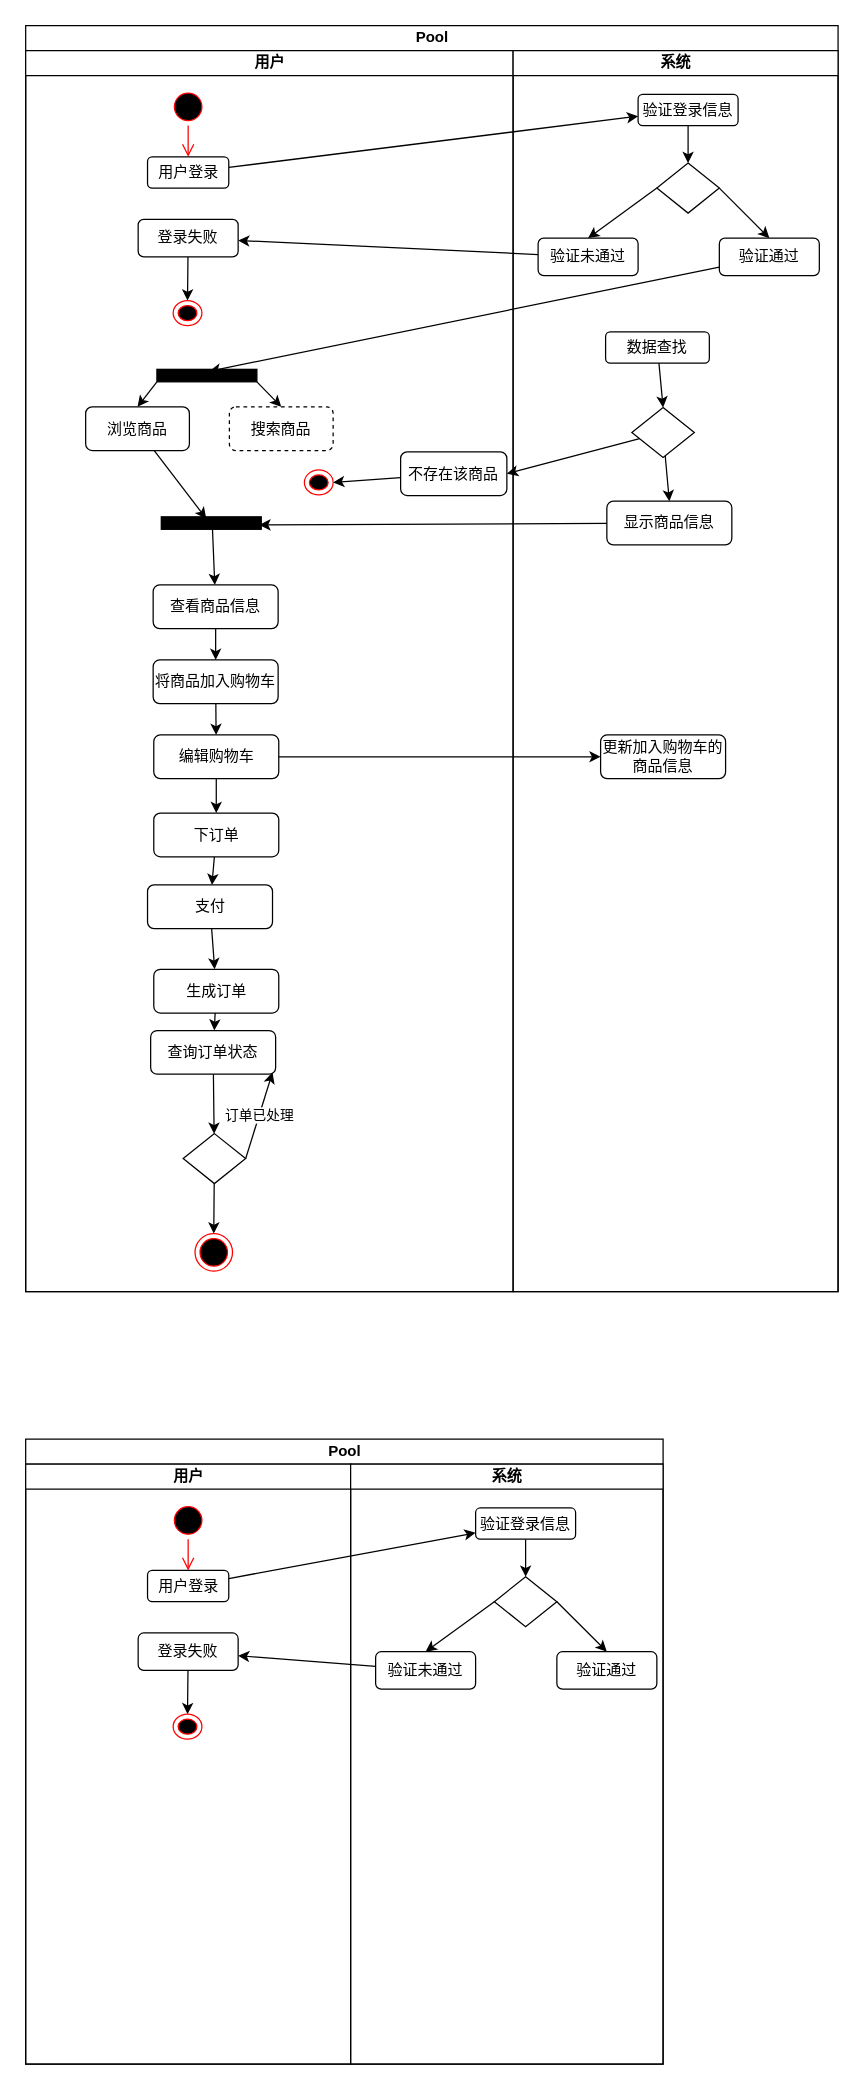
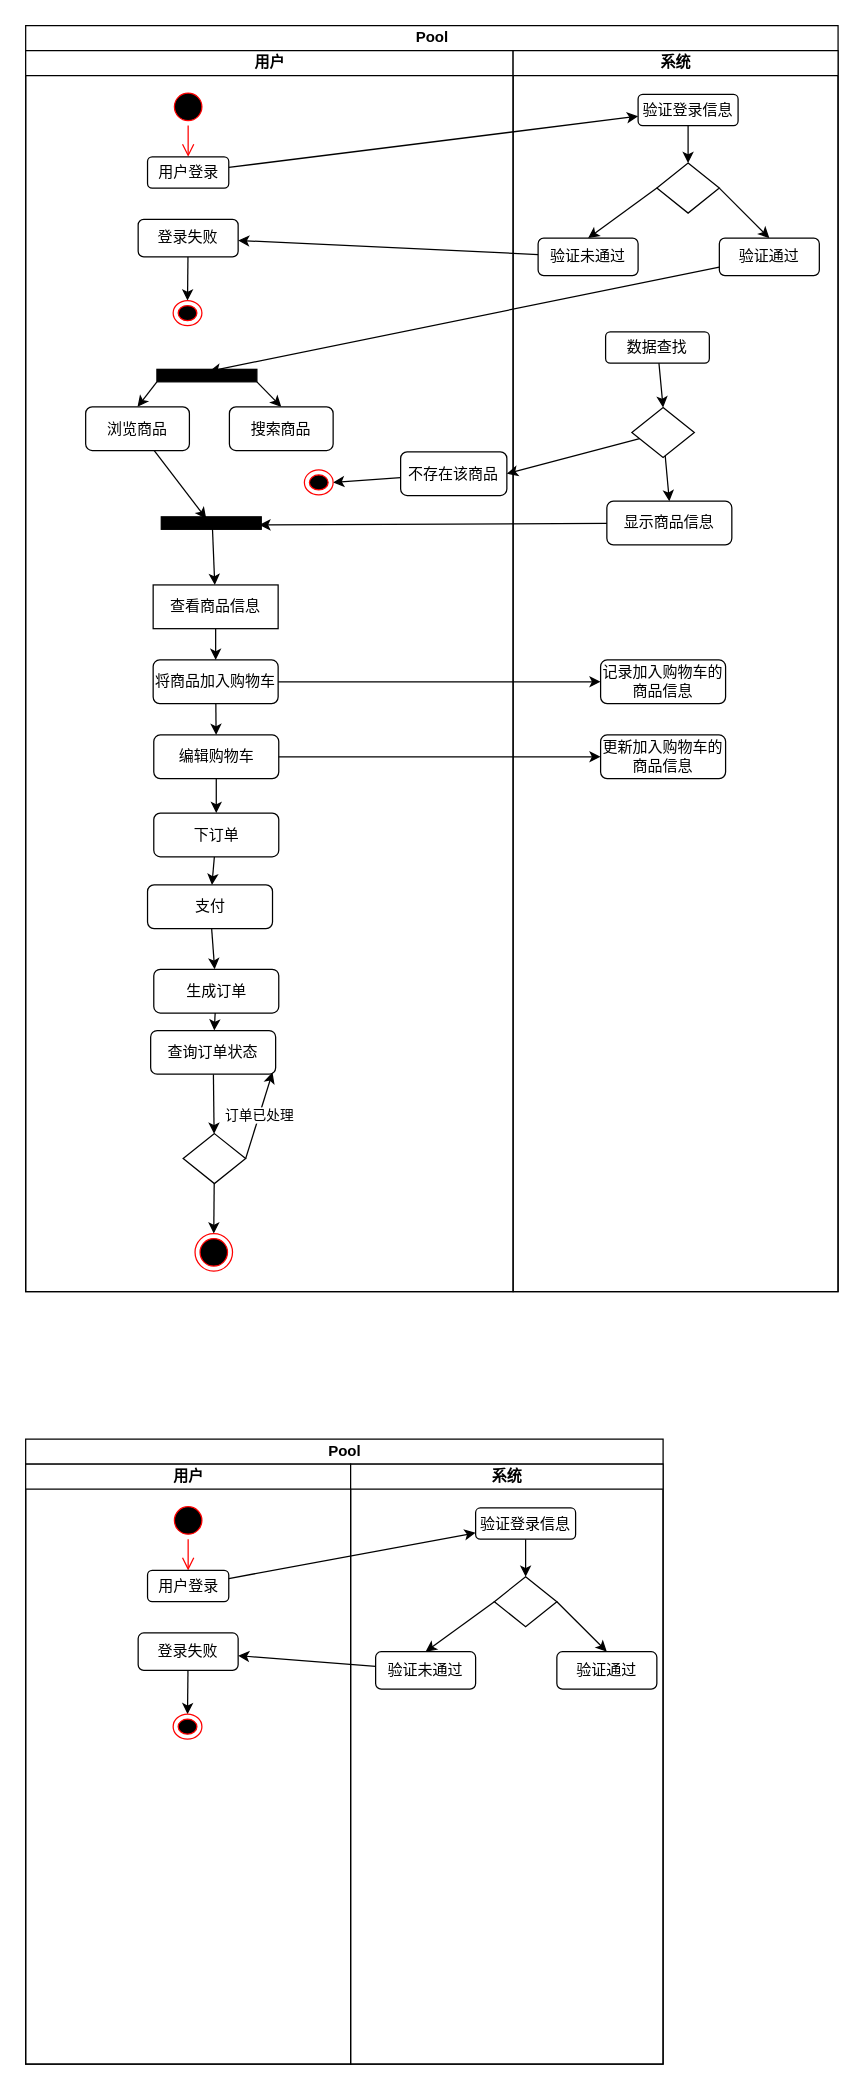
  <mxCell id="0" />
  <mxCell id="1" parent="0" />
  <mxCell id="2" value="Pool" style="swimlane;html=1;childLayout=stackLayout;resizeParent=1;resizeParentMax=0;startSize=20;" parent="1" vertex="1"><mxGeometry x="20" y="20" width="650" height="1013" as="geometry" /></mxCell>
  <mxCell id="3" value="" style="edgeStyle=none;rounded=0;orthogonalLoop=1;jettySize=auto;html=1;" parent="2" source="7" target="42" edge="1"><mxGeometry relative="1" as="geometry" /></mxCell>
  <mxCell id="4" value="用户" style="swimlane;html=1;startSize=20;" parent="2" vertex="1"><mxGeometry y="20" width="390" height="993" as="geometry" /></mxCell>
  <mxCell id="5" value="" style="ellipse;html=1;shape=startState;fillColor=#000000;strokeColor=#ff0000;" parent="4" vertex="1"><mxGeometry x="115" y="30" width="30" height="30" as="geometry" /></mxCell>
  <mxCell id="6" value="" style="html=1;verticalAlign=bottom;endArrow=open;endSize=8;strokeColor=#ff0000;entryX=0.5;entryY=0;entryDx=0;entryDy=0;" parent="4" source="5" target="7" edge="1"><mxGeometry relative="1" as="geometry"><mxPoint x="130" y="120" as="targetPoint" /></mxGeometry></mxCell>
  <mxCell id="7" value="用户登录" style="rounded=1;whiteSpace=wrap;html=1;" parent="4" vertex="1"><mxGeometry x="97.5" y="85" width="65" height="25" as="geometry" /></mxCell>
  <mxCell id="8" style="edgeStyle=none;rounded=0;orthogonalLoop=1;jettySize=auto;html=1;entryX=0.5;entryY=0;entryDx=0;entryDy=0;" parent="4" source="9" target="10" edge="1"><mxGeometry relative="1" as="geometry" /></mxCell>
  <mxCell id="9" value="登录失败" style="rounded=1;whiteSpace=wrap;html=1;" parent="4" vertex="1"><mxGeometry x="90" y="135" width="80" height="30" as="geometry" /></mxCell>
  <mxCell id="10" value="" style="ellipse;html=1;shape=endState;fillColor=#000000;strokeColor=#ff0000;" parent="4" vertex="1"><mxGeometry x="118" y="200" width="23" height="20" as="geometry" /></mxCell>
  <mxCell id="11" value="" style="edgeStyle=none;rounded=0;orthogonalLoop=1;jettySize=auto;html=1;exitX=0.95;exitY=0.488;exitDx=0;exitDy=0;exitPerimeter=0;" parent="4" source="36" target="13" edge="1"><mxGeometry relative="1" as="geometry"><mxPoint x="152.365" y="397.5" as="sourcePoint" /></mxGeometry></mxCell>
  <mxCell id="12" value="" style="edgeStyle=none;rounded=0;orthogonalLoop=1;jettySize=auto;html=1;" parent="4" source="13" target="15" edge="1"><mxGeometry relative="1" as="geometry" /></mxCell>
- <mxCell id="13" value="查看商品信息" style="rounded=1;whiteSpace=wrap;html=1;" parent="4" vertex="1"><mxGeometry x="102" y="427.5" width="100" height="35" as="geometry" /></mxCell>
+ <mxCell id="13" value="查看商品信息" style="whiteSpace=wrap;html=1;rounded=0;" parent="4" vertex="1"><mxGeometry x="102" y="427.5" width="100" height="35" as="geometry" /></mxCell>
  <mxCell id="14" value="" style="edgeStyle=none;rounded=0;orthogonalLoop=1;jettySize=auto;html=1;" parent="4" source="15" target="17" edge="1"><mxGeometry relative="1" as="geometry" /></mxCell>
  <mxCell id="15" value="将商品加入购物车" style="rounded=1;whiteSpace=wrap;html=1;" parent="4" vertex="1"><mxGeometry x="102" y="487.5" width="100" height="35" as="geometry" /></mxCell>
  <mxCell id="16" value="" style="edgeStyle=none;rounded=0;orthogonalLoop=1;jettySize=auto;html=1;" parent="4" source="17" target="19" edge="1"><mxGeometry relative="1" as="geometry" /></mxCell>
  <mxCell id="17" value="编辑购物车" style="rounded=1;whiteSpace=wrap;html=1;" parent="4" vertex="1"><mxGeometry x="102.5" y="547.5" width="100" height="35" as="geometry" /></mxCell>
  <mxCell id="18" value="" style="edgeStyle=none;rounded=0;orthogonalLoop=1;jettySize=auto;html=1;" parent="4" source="19" target="21" edge="1"><mxGeometry relative="1" as="geometry" /></mxCell>
  <mxCell id="19" value="下订单" style="rounded=1;whiteSpace=wrap;html=1;" parent="4" vertex="1"><mxGeometry x="102.5" y="610" width="100" height="35" as="geometry" /></mxCell>
  <mxCell id="20" style="edgeStyle=none;rounded=0;orthogonalLoop=1;jettySize=auto;html=1;" parent="4" source="21" target="23" edge="1"><mxGeometry relative="1" as="geometry" /></mxCell>
  <mxCell id="21" value="支付" style="rounded=1;whiteSpace=wrap;html=1;" parent="4" vertex="1"><mxGeometry x="97.5" y="667.5" width="100" height="35" as="geometry" /></mxCell>
  <mxCell id="22" style="edgeStyle=none;rounded=0;orthogonalLoop=1;jettySize=auto;html=1;" edge="1" parent="4" source="23" target="25"><mxGeometry relative="1" as="geometry" /></mxCell>
  <mxCell id="23" value="生成订单" style="rounded=1;whiteSpace=wrap;html=1;" parent="4" vertex="1"><mxGeometry x="102.5" y="735" width="100" height="35" as="geometry" /></mxCell>
  <mxCell id="24" style="edgeStyle=none;rounded=0;orthogonalLoop=1;jettySize=auto;html=1;" parent="4" source="25" target="28" edge="1"><mxGeometry relative="1" as="geometry" /></mxCell>
  <mxCell id="25" value="查询订单状态" style="rounded=1;whiteSpace=wrap;html=1;" parent="4" vertex="1"><mxGeometry x="100" y="784" width="100" height="35" as="geometry" /></mxCell>
  <mxCell id="26" style="edgeStyle=none;rounded=0;orthogonalLoop=1;jettySize=auto;html=1;entryX=0.5;entryY=0;entryDx=0;entryDy=0;" parent="4" source="28" target="29" edge="1"><mxGeometry relative="1" as="geometry" /></mxCell>
  <mxCell id="27" value="订单已处理" style="edgeStyle=none;rounded=0;orthogonalLoop=1;jettySize=auto;html=1;entryX=0.975;entryY=0.957;entryDx=0;entryDy=0;entryPerimeter=0;exitX=1;exitY=0.5;exitDx=0;exitDy=0;" parent="4" source="28" target="25" edge="1"><mxGeometry relative="1" as="geometry" /></mxCell>
  <mxCell id="28" value="" style="rhombus;whiteSpace=wrap;html=1;" parent="4" vertex="1"><mxGeometry x="126" y="866.5" width="50" height="40" as="geometry" /></mxCell>
  <mxCell id="29" value="" style="ellipse;html=1;shape=endState;fillColor=#000000;strokeColor=#ff0000;" parent="4" vertex="1"><mxGeometry x="135.5" y="946.5" width="30" height="30" as="geometry" /></mxCell>
  <mxCell id="30" style="rounded=0;orthogonalLoop=1;jettySize=auto;html=1;entryX=0.5;entryY=0;entryDx=0;entryDy=0;" edge="1" parent="4" source="32" target="34"><mxGeometry relative="1" as="geometry" /></mxCell>
  <mxCell id="31" style="edgeStyle=none;rounded=0;orthogonalLoop=1;jettySize=auto;html=1;entryX=0.5;entryY=0;entryDx=0;entryDy=0;" edge="1" parent="4" source="32" target="35"><mxGeometry relative="1" as="geometry" /></mxCell>
  <mxCell id="32" value="" style="html=1;points=[];perimeter=orthogonalPerimeter;rotation=90;fillColor=#000000;" vertex="1" parent="4"><mxGeometry x="140" y="220" width="10" height="80" as="geometry" /></mxCell>
  <mxCell id="33" style="edgeStyle=none;rounded=0;orthogonalLoop=1;jettySize=auto;html=1;entryX=0.15;entryY=0.55;entryDx=0;entryDy=0;entryPerimeter=0;" edge="1" parent="4" source="34" target="36"><mxGeometry relative="1" as="geometry" /></mxCell>
  <mxCell id="34" value="浏览商品" style="rounded=1;whiteSpace=wrap;html=1;" vertex="1" parent="4"><mxGeometry x="48" y="285" width="83" height="35" as="geometry" /></mxCell>
- <mxCell id="35" value="搜索商品" style="rounded=1;whiteSpace=wrap;html=1;dashed=1;" vertex="1" parent="4"><mxGeometry x="163" y="285" width="83" height="35" as="geometry" /></mxCell>
+ <mxCell id="35" value="搜索商品" style="rounded=1;whiteSpace=wrap;html=1;" vertex="1" parent="4"><mxGeometry x="163" y="285" width="83" height="35" as="geometry" /></mxCell>
  <mxCell id="36" value="" style="html=1;points=[];perimeter=orthogonalPerimeter;rotation=90;fillColor=#000000;" vertex="1" parent="4"><mxGeometry x="143.5" y="338" width="10" height="80" as="geometry" /></mxCell>
  <mxCell id="37" style="edgeStyle=none;rounded=0;orthogonalLoop=1;jettySize=auto;html=1;entryX=1;entryY=0.5;entryDx=0;entryDy=0;" edge="1" parent="4" source="38" target="39"><mxGeometry relative="1" as="geometry" /></mxCell>
  <mxCell id="38" value="不存在该商品" style="rounded=1;whiteSpace=wrap;html=1;" vertex="1" parent="4"><mxGeometry x="300" y="321" width="85" height="35" as="geometry" /></mxCell>
  <mxCell id="39" value="" style="ellipse;html=1;shape=endState;fillColor=#000000;strokeColor=#ff0000;" vertex="1" parent="4"><mxGeometry x="223" y="335.5" width="23" height="20" as="geometry" /></mxCell>
  <mxCell id="40" value="系统" style="swimlane;html=1;startSize=20;" parent="2" vertex="1"><mxGeometry x="390" y="20" width="260" height="993" as="geometry" /></mxCell>
  <mxCell id="41" style="edgeStyle=none;rounded=0;orthogonalLoop=1;jettySize=auto;html=1;" parent="40" source="42" target="45" edge="1"><mxGeometry relative="1" as="geometry" /></mxCell>
  <mxCell id="42" value="验证登录信息" style="rounded=1;whiteSpace=wrap;html=1;" parent="40" vertex="1"><mxGeometry x="100" y="35" width="80" height="25" as="geometry" /></mxCell>
  <mxCell id="43" style="edgeStyle=none;rounded=0;orthogonalLoop=1;jettySize=auto;html=1;exitX=0;exitY=0.5;exitDx=0;exitDy=0;entryX=0.5;entryY=0;entryDx=0;entryDy=0;" parent="40" source="45" target="46" edge="1"><mxGeometry relative="1" as="geometry" /></mxCell>
  <mxCell id="44" style="edgeStyle=none;rounded=0;orthogonalLoop=1;jettySize=auto;html=1;exitX=1;exitY=0.5;exitDx=0;exitDy=0;entryX=0.5;entryY=0;entryDx=0;entryDy=0;" parent="40" source="45" target="47" edge="1"><mxGeometry relative="1" as="geometry" /></mxCell>
  <mxCell id="45" value="" style="rhombus;whiteSpace=wrap;html=1;" parent="40" vertex="1"><mxGeometry x="115" y="90" width="50" height="40" as="geometry" /></mxCell>
  <mxCell id="46" value="验证未通过" style="rounded=1;whiteSpace=wrap;html=1;" parent="40" vertex="1"><mxGeometry x="20" y="150" width="80" height="30" as="geometry" /></mxCell>
  <mxCell id="47" value="验证通过" style="rounded=1;whiteSpace=wrap;html=1;" parent="40" vertex="1"><mxGeometry x="165" y="150" width="80" height="30" as="geometry" /></mxCell>
  <mxCell id="48" value="显示商品信息" style="rounded=1;whiteSpace=wrap;html=1;" parent="40" vertex="1"><mxGeometry x="75" y="360.5" width="100" height="35" as="geometry" /></mxCell>
+ <mxCell id="49" value="记录加入购物车的商品信息" style="rounded=1;whiteSpace=wrap;html=1;" parent="40" vertex="1"><mxGeometry x="70" y="487.5" width="100" height="35" as="geometry" /></mxCell>
  <mxCell id="50" value="更新加入购物车的商品信息" style="rounded=1;whiteSpace=wrap;html=1;" parent="40" vertex="1"><mxGeometry x="70" y="547.5" width="100" height="35" as="geometry" /></mxCell>
  <mxCell id="51" style="edgeStyle=none;rounded=0;orthogonalLoop=1;jettySize=auto;html=1;entryX=0.5;entryY=0;entryDx=0;entryDy=0;" edge="1" parent="40" source="52" target="54"><mxGeometry relative="1" as="geometry" /></mxCell>
  <mxCell id="52" value="数据查找" style="rounded=1;whiteSpace=wrap;html=1;" vertex="1" parent="40"><mxGeometry x="74" y="225" width="83" height="25" as="geometry" /></mxCell>
  <mxCell id="53" style="edgeStyle=none;rounded=0;orthogonalLoop=1;jettySize=auto;html=1;entryX=0.5;entryY=0;entryDx=0;entryDy=0;" edge="1" parent="40" source="54" target="48"><mxGeometry relative="1" as="geometry" /></mxCell>
  <mxCell id="54" value="" style="rhombus;whiteSpace=wrap;html=1;" vertex="1" parent="40"><mxGeometry x="95" y="285.5" width="50" height="40" as="geometry" /></mxCell>
  <mxCell id="55" style="edgeStyle=none;rounded=0;orthogonalLoop=1;jettySize=auto;html=1;" parent="2" source="46" target="9" edge="1"><mxGeometry relative="1" as="geometry" /></mxCell>
  <mxCell id="56" style="edgeStyle=none;rounded=0;orthogonalLoop=1;jettySize=auto;html=1;entryX=0.15;entryY=0.475;entryDx=0;entryDy=0;entryPerimeter=0;" parent="2" source="47" target="32" edge="1"><mxGeometry relative="1" as="geometry" /></mxCell>
+ <mxCell id="57" value="" style="edgeStyle=none;rounded=0;orthogonalLoop=1;jettySize=auto;html=1;" parent="2" source="15" target="49" edge="1"><mxGeometry relative="1" as="geometry" /></mxCell>
  <mxCell id="58" style="edgeStyle=none;rounded=0;orthogonalLoop=1;jettySize=auto;html=1;" parent="2" source="17" target="50" edge="1"><mxGeometry relative="1" as="geometry" /></mxCell>
  <mxCell id="59" style="edgeStyle=none;rounded=0;orthogonalLoop=1;jettySize=auto;html=1;entryX=0.65;entryY=0.019;entryDx=0;entryDy=0;entryPerimeter=0;" edge="1" parent="2" source="48" target="36"><mxGeometry relative="1" as="geometry" /></mxCell>
  <mxCell id="60" style="edgeStyle=none;rounded=0;orthogonalLoop=1;jettySize=auto;html=1;entryX=1;entryY=0.5;entryDx=0;entryDy=0;" edge="1" parent="2" source="54" target="38"><mxGeometry relative="1" as="geometry" /></mxCell>
  <mxCell id="61" value="Pool" style="swimlane;html=1;childLayout=stackLayout;resizeParent=1;resizeParentMax=0;startSize=20;" parent="1" vertex="1"><mxGeometry x="20" y="1151" width="510" height="500" as="geometry" /></mxCell>
  <mxCell id="62" value="用户" style="swimlane;html=1;startSize=20;" parent="61" vertex="1"><mxGeometry y="20" width="260" height="480" as="geometry" /></mxCell>
  <mxCell id="63" value="" style="ellipse;html=1;shape=startState;fillColor=#000000;strokeColor=#ff0000;" parent="62" vertex="1"><mxGeometry x="115" y="30" width="30" height="30" as="geometry" /></mxCell>
  <mxCell id="64" value="" style="html=1;verticalAlign=bottom;endArrow=open;endSize=8;strokeColor=#ff0000;entryX=0.5;entryY=0;entryDx=0;entryDy=0;" parent="62" source="63" target="65" edge="1"><mxGeometry relative="1" as="geometry"><mxPoint x="130" y="120" as="targetPoint" /></mxGeometry></mxCell>
  <mxCell id="65" value="用户登录" style="rounded=1;whiteSpace=wrap;html=1;" parent="62" vertex="1"><mxGeometry x="97.5" y="85" width="65" height="25" as="geometry" /></mxCell>
  <mxCell id="66" style="edgeStyle=none;rounded=0;orthogonalLoop=1;jettySize=auto;html=1;entryX=0.5;entryY=0;entryDx=0;entryDy=0;" parent="62" source="67" target="68" edge="1"><mxGeometry relative="1" as="geometry" /></mxCell>
  <mxCell id="67" value="登录失败" style="rounded=1;whiteSpace=wrap;html=1;" parent="62" vertex="1"><mxGeometry x="90" y="135" width="80" height="30" as="geometry" /></mxCell>
  <mxCell id="68" value="" style="ellipse;html=1;shape=endState;fillColor=#000000;strokeColor=#ff0000;" parent="62" vertex="1"><mxGeometry x="118" y="200" width="23" height="20" as="geometry" /></mxCell>
  <mxCell id="69" value="" style="edgeStyle=none;rounded=0;orthogonalLoop=1;jettySize=auto;html=1;" parent="61" source="65" target="72" edge="1"><mxGeometry relative="1" as="geometry" /></mxCell>
  <mxCell id="70" value="系统" style="swimlane;html=1;startSize=20;" parent="61" vertex="1"><mxGeometry x="260" y="20" width="250" height="480" as="geometry" /></mxCell>
  <mxCell id="71" style="edgeStyle=none;rounded=0;orthogonalLoop=1;jettySize=auto;html=1;" parent="70" source="72" target="75" edge="1"><mxGeometry relative="1" as="geometry" /></mxCell>
  <mxCell id="72" value="验证登录信息" style="rounded=1;whiteSpace=wrap;html=1;" parent="70" vertex="1"><mxGeometry x="100" y="35" width="80" height="25" as="geometry" /></mxCell>
  <mxCell id="73" style="edgeStyle=none;rounded=0;orthogonalLoop=1;jettySize=auto;html=1;exitX=0;exitY=0.5;exitDx=0;exitDy=0;entryX=0.5;entryY=0;entryDx=0;entryDy=0;" parent="70" source="75" target="76" edge="1"><mxGeometry relative="1" as="geometry" /></mxCell>
  <mxCell id="74" style="edgeStyle=none;rounded=0;orthogonalLoop=1;jettySize=auto;html=1;exitX=1;exitY=0.5;exitDx=0;exitDy=0;entryX=0.5;entryY=0;entryDx=0;entryDy=0;" parent="70" source="75" target="77" edge="1"><mxGeometry relative="1" as="geometry" /></mxCell>
  <mxCell id="75" value="" style="rhombus;whiteSpace=wrap;html=1;" parent="70" vertex="1"><mxGeometry x="115" y="90" width="50" height="40" as="geometry" /></mxCell>
  <mxCell id="76" value="验证未通过" style="rounded=1;whiteSpace=wrap;html=1;" parent="70" vertex="1"><mxGeometry x="20" y="150" width="80" height="30" as="geometry" /></mxCell>
  <mxCell id="77" value="验证通过" style="rounded=1;whiteSpace=wrap;html=1;" parent="70" vertex="1"><mxGeometry x="165" y="150" width="80" height="30" as="geometry" /></mxCell>
  <mxCell id="78" style="edgeStyle=none;rounded=0;orthogonalLoop=1;jettySize=auto;html=1;" parent="61" source="76" target="67" edge="1"><mxGeometry relative="1" as="geometry" /></mxCell>
